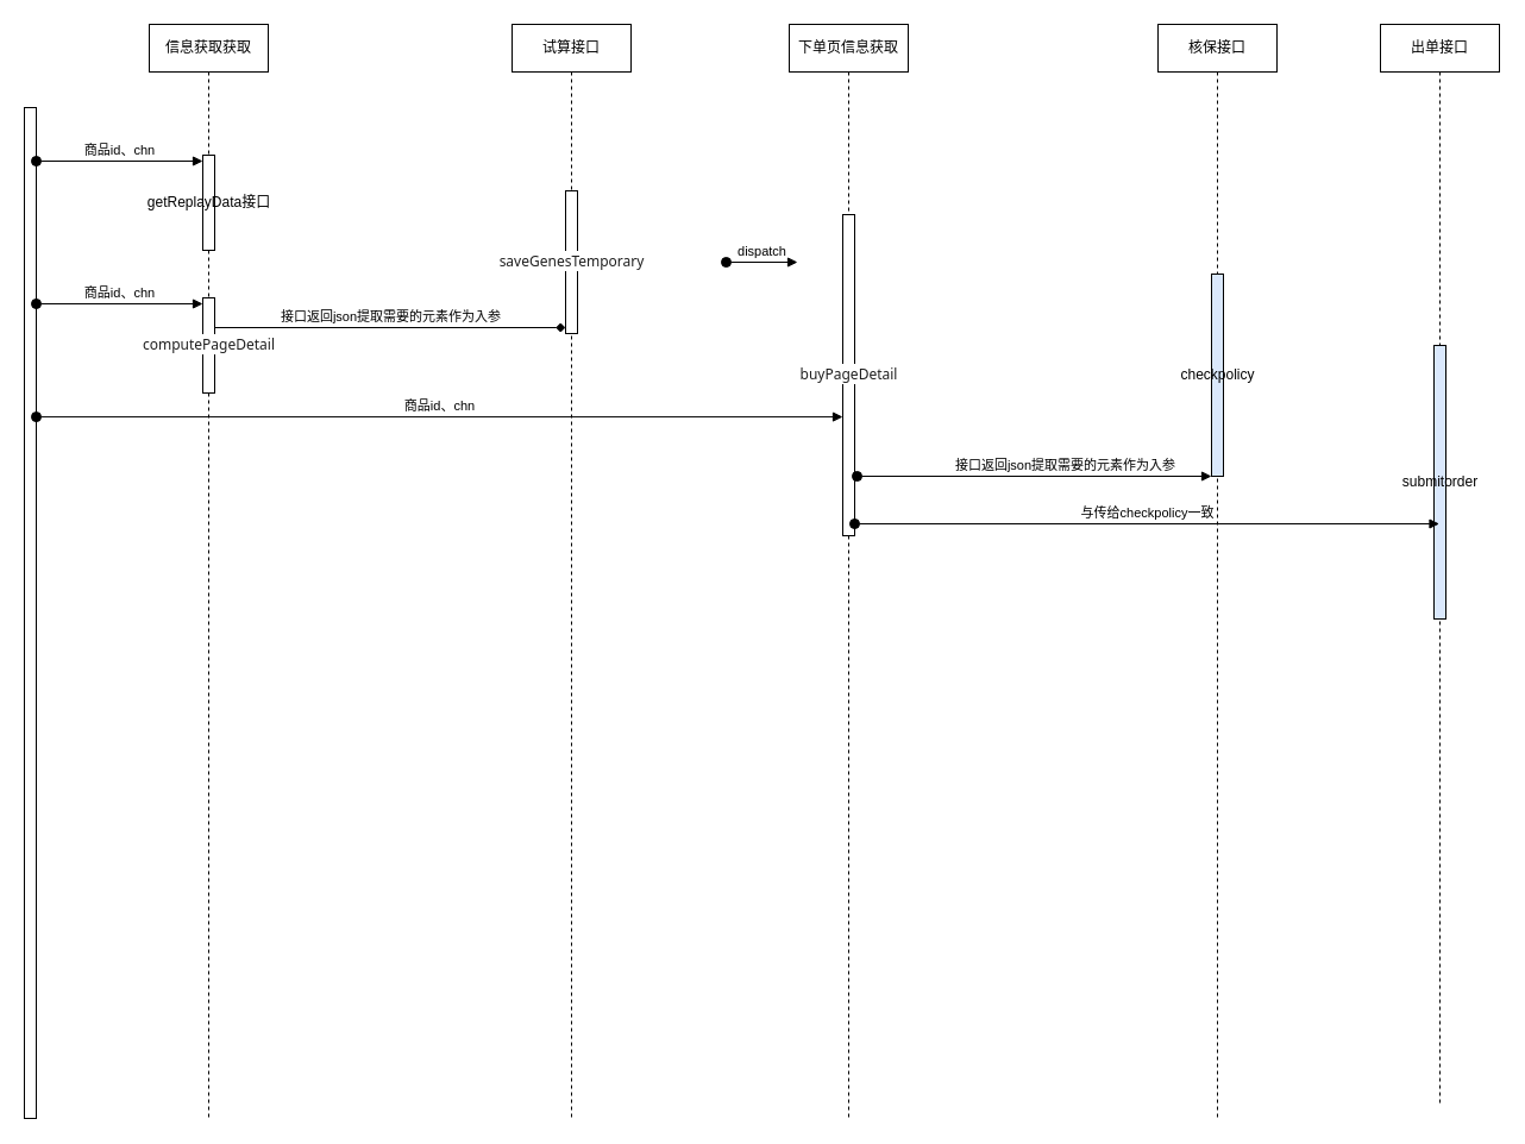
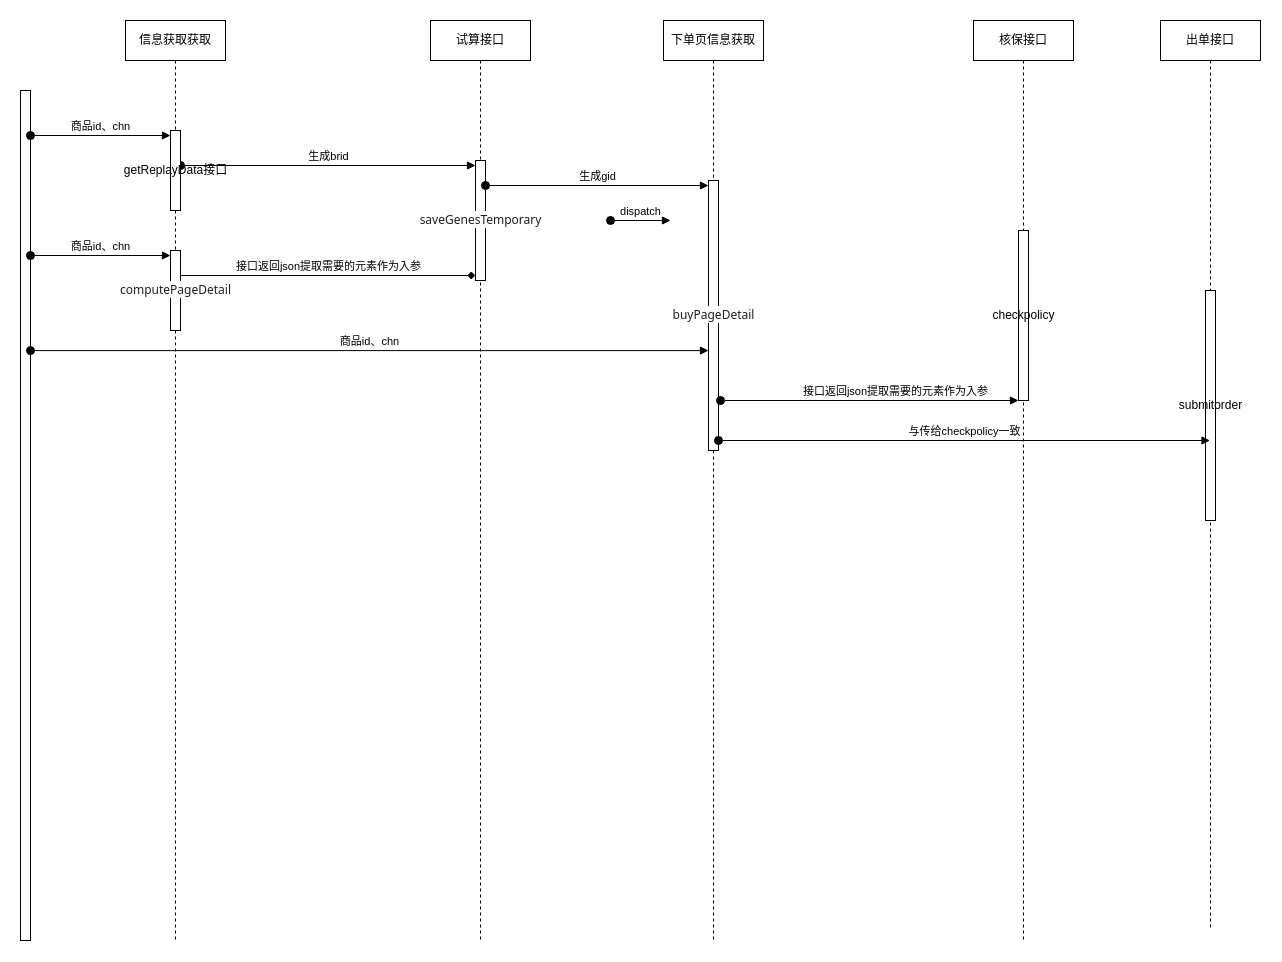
  <mxCell id="0" />
  <mxCell id="1" parent="0" />
  <mxCell id="2" value="" style="html=1;points=[[0,0,0,0,5],[0,1,0,0,-5],[1,0,0,0,5],[1,1,0,0,-5]];perimeter=orthogonalPerimeter;outlineConnect=0;targetShapes=umlLifeline;portConstraint=eastwest;newEdgeStyle={&quot;curved&quot;:0,&quot;rounded&quot;:0};" vertex="1" parent="1"><mxGeometry x="20" y="90" width="10" height="850" as="geometry" /></mxCell>
  <mxCell id="3" value="商品id、chn" style="html=1;verticalAlign=bottom;startArrow=oval;endArrow=block;startSize=8;curved=0;rounded=0;entryX=0;entryY=0;entryDx=0;entryDy=5;" edge="1" parent="1" target="7"><mxGeometry relative="1" as="geometry"><mxPoint x="30" y="135" as="sourcePoint" /><mxPoint as="offset" /></mxGeometry></mxCell>
+ <mxCell id="4" value="生成&lt;span style=&quot;background-color: light-dark(#ffffff, var(--ge-dark-color, #121212)); color: light-dark(rgb(0, 0, 0), rgb(255, 255, 255));&quot;&gt;brid&lt;/span&gt;" style="html=1;verticalAlign=bottom;startArrow=oval;endArrow=block;startSize=8;curved=0;rounded=0;entryX=0;entryY=0;entryDx=0;entryDy=5;" edge="1" parent="1" source="7" target="11"><mxGeometry relative="1" as="geometry"><mxPoint x="200" y="160" as="sourcePoint" /><mxPoint as="offset" /></mxGeometry></mxCell>
  <mxCell id="5" value="信息获取获取" style="shape=umlLifeline;perimeter=lifelinePerimeter;whiteSpace=wrap;html=1;container=1;dropTarget=0;collapsible=0;recursiveResize=0;outlineConnect=0;portConstraint=eastwest;newEdgeStyle={&quot;curved&quot;:0,&quot;rounded&quot;:0};" vertex="1" parent="1"><mxGeometry x="125" y="20" width="100" height="920" as="geometry" /></mxCell>
  <mxCell id="6" value="&lt;span style=&quot;color: rgb(31, 31, 31); font-family: system-ui, sans-serif; text-align: start; text-wrap-mode: wrap; background-color: rgb(255, 255, 255);&quot;&gt;computePageDetail&lt;/span&gt;" style="html=1;points=[[0,0,0,0,5],[0,1,0,0,-5],[1,0,0,0,5],[1,1,0,0,-5]];perimeter=orthogonalPerimeter;outlineConnect=0;targetShapes=umlLifeline;portConstraint=eastwest;newEdgeStyle={&quot;curved&quot;:0,&quot;rounded&quot;:0};" vertex="1" parent="5"><mxGeometry x="45" y="230" width="10" height="80" as="geometry" /></mxCell>
  <mxCell id="7" value="getReplayData接口" style="html=1;points=[[0,0,0,0,5],[0,1,0,0,-5],[1,0,0,0,5],[1,1,0,0,-5]];perimeter=orthogonalPerimeter;outlineConnect=0;targetShapes=umlLifeline;portConstraint=eastwest;newEdgeStyle={&quot;curved&quot;:0,&quot;rounded&quot;:0};" vertex="1" parent="5"><mxGeometry x="45" y="110" width="10" height="80" as="geometry" /></mxCell>
  <mxCell id="8" value="商品id、chn" style="html=1;verticalAlign=bottom;startArrow=oval;endArrow=block;startSize=8;curved=0;rounded=0;entryX=0;entryY=0;entryDx=0;entryDy=5;" edge="1" parent="1" source="2" target="6"><mxGeometry relative="1" as="geometry"><mxPoint x="100" y="255" as="sourcePoint" /></mxGeometry></mxCell>
  <mxCell id="9" value="接口返回json提取需要的元素作为入参" style="html=1;verticalAlign=bottom;endArrow=diamond;curved=0;rounded=0;entryX=0;entryY=1;entryDx=0;entryDy=-5;entryPerimeter=0;" edge="1" parent="1" source="6" target="11"><mxGeometry width="80" relative="1" as="geometry"><mxPoint x="470" y="200" as="sourcePoint" /><mxPoint x="550" y="200" as="targetPoint" /></mxGeometry></mxCell>
  <mxCell id="10" value="试算接口" style="shape=umlLifeline;perimeter=lifelinePerimeter;whiteSpace=wrap;html=1;container=1;dropTarget=0;collapsible=0;recursiveResize=0;outlineConnect=0;portConstraint=eastwest;newEdgeStyle={&quot;curved&quot;:0,&quot;rounded&quot;:0};" vertex="1" parent="1"><mxGeometry x="430" y="20" width="100" height="920" as="geometry" /></mxCell>
  <mxCell id="11" value="&lt;span style=&quot;color: rgb(31, 31, 31); font-family: system-ui, sans-serif; text-align: start; text-wrap-mode: wrap; background-color: rgb(255, 255, 255);&quot;&gt;saveGenesTemporary&lt;/span&gt;" style="html=1;points=[[0,0,0,0,5],[0,1,0,0,-5],[1,0,0,0,5],[1,1,0,0,-5]];perimeter=orthogonalPerimeter;outlineConnect=0;targetShapes=umlLifeline;portConstraint=eastwest;newEdgeStyle={&quot;curved&quot;:0,&quot;rounded&quot;:0};" vertex="1" parent="10"><mxGeometry x="45" y="140" width="10" height="120" as="geometry" /></mxCell>
  <mxCell id="12" value="下单页信息获取" style="shape=umlLifeline;perimeter=lifelinePerimeter;whiteSpace=wrap;html=1;container=1;dropTarget=0;collapsible=0;recursiveResize=0;outlineConnect=0;portConstraint=eastwest;newEdgeStyle={&quot;curved&quot;:0,&quot;rounded&quot;:0};" vertex="1" parent="1"><mxGeometry x="663" y="20" width="100" height="920" as="geometry" /></mxCell>
  <mxCell id="13" value="&lt;span style=&quot;color: rgb(31, 31, 31); font-family: system-ui, sans-serif; text-align: start; text-wrap-mode: wrap; background-color: rgb(255, 255, 255);&quot;&gt;buyPageDetail&lt;/span&gt;" style="html=1;points=[[0,0,0,0,5],[0,1,0,0,-5],[1,0,0,0,5],[1,1,0,0,-5]];perimeter=orthogonalPerimeter;outlineConnect=0;targetShapes=umlLifeline;portConstraint=eastwest;newEdgeStyle={&quot;curved&quot;:0,&quot;rounded&quot;:0};" vertex="1" parent="12"><mxGeometry x="45" y="160" width="10" height="270" as="geometry" /></mxCell>
+ <mxCell id="14" value="生成gid" style="html=1;verticalAlign=bottom;startArrow=oval;endArrow=block;startSize=8;curved=0;rounded=0;entryX=0;entryY=0;entryDx=0;entryDy=5;" edge="1" parent="1" source="11" target="13"><mxGeometry relative="1" as="geometry"><mxPoint x="520" y="190" as="sourcePoint" /></mxGeometry></mxCell>
  <mxCell id="15" value="商品id、chn" style="html=1;verticalAlign=bottom;startArrow=oval;startFill=1;endArrow=block;startSize=8;curved=0;rounded=0;exitX=1;exitY=0.306;exitDx=0;exitDy=0;exitPerimeter=0;" edge="1" parent="1" source="2" target="13"><mxGeometry width="60" relative="1" as="geometry"><mxPoint x="480" y="80" as="sourcePoint" /><mxPoint x="540" y="80" as="targetPoint" /></mxGeometry></mxCell>
  <mxCell id="16" value="核保接口" style="shape=umlLifeline;perimeter=lifelinePerimeter;whiteSpace=wrap;html=1;container=1;dropTarget=0;collapsible=0;recursiveResize=0;outlineConnect=0;portConstraint=eastwest;newEdgeStyle={&quot;curved&quot;:0,&quot;rounded&quot;:0};" vertex="1" parent="1"><mxGeometry x="973" y="20" width="100" height="920" as="geometry" /></mxCell>
- <mxCell id="17" value="checkpolicy" style="html=1;points=[[0,0,0,0,5],[0,1,0,0,-5],[1,0,0,0,5],[1,1,0,0,-5]];perimeter=orthogonalPerimeter;outlineConnect=0;targetShapes=umlLifeline;portConstraint=eastwest;newEdgeStyle={&quot;curved&quot;:0,&quot;rounded&quot;:0};fillColor=#dae8fc;" vertex="1" parent="16"><mxGeometry x="45" y="210" width="10" height="170" as="geometry" /></mxCell>
+ <mxCell id="17" value="checkpolicy" style="html=1;points=[[0,0,0,0,5],[0,1,0,0,-5],[1,0,0,0,5],[1,1,0,0,-5]];perimeter=orthogonalPerimeter;outlineConnect=0;targetShapes=umlLifeline;portConstraint=eastwest;newEdgeStyle={&quot;curved&quot;:0,&quot;rounded&quot;:0};" vertex="1" parent="16"><mxGeometry x="45" y="210" width="10" height="170" as="geometry" /></mxCell>
  <mxCell id="18" value="" style="html=1;verticalAlign=bottom;startArrow=oval;startFill=1;endArrow=block;startSize=8;curved=0;rounded=0;" edge="1" parent="1" target="17"><mxGeometry width="60" relative="1" as="geometry"><mxPoint x="720" y="400" as="sourcePoint" /><mxPoint x="990" y="290" as="targetPoint" /></mxGeometry></mxCell>
  <mxCell id="19" value="接口返回json提取需要的元素作为入参" style="edgeLabel;html=1;align=center;verticalAlign=middle;resizable=0;points=[];" vertex="1" connectable="0" parent="18"><mxGeometry x="-0.012" y="3" relative="1" as="geometry"><mxPoint x="27" y="-7" as="offset" /></mxGeometry></mxCell>
  <mxCell id="20" value="出单接口" style="shape=umlLifeline;perimeter=lifelinePerimeter;whiteSpace=wrap;html=1;container=1;dropTarget=0;collapsible=0;recursiveResize=0;outlineConnect=0;portConstraint=eastwest;newEdgeStyle={&quot;curved&quot;:0,&quot;rounded&quot;:0};" vertex="1" parent="1"><mxGeometry x="1160" y="20" width="100" height="910" as="geometry" /></mxCell>
- <mxCell id="21" value="submitorder" style="html=1;points=[[0,0,0,0,5],[0,1,0,0,-5],[1,0,0,0,5],[1,1,0,0,-5]];perimeter=orthogonalPerimeter;outlineConnect=0;targetShapes=umlLifeline;portConstraint=eastwest;newEdgeStyle={&quot;curved&quot;:0,&quot;rounded&quot;:0};fillColor=#dae8fc;" vertex="1" parent="20"><mxGeometry x="45" y="270" width="10" height="230" as="geometry" /></mxCell>
+ <mxCell id="21" value="submitorder" style="html=1;points=[[0,0,0,0,5],[0,1,0,0,-5],[1,0,0,0,5],[1,1,0,0,-5]];perimeter=orthogonalPerimeter;outlineConnect=0;targetShapes=umlLifeline;portConstraint=eastwest;newEdgeStyle={&quot;curved&quot;:0,&quot;rounded&quot;:0};" vertex="1" parent="20"><mxGeometry x="45" y="270" width="10" height="230" as="geometry" /></mxCell>
  <mxCell id="22" value="dispatch" style="html=1;verticalAlign=bottom;startArrow=oval;startFill=1;endArrow=block;startSize=8;curved=0;rounded=0;" edge="1" parent="1"><mxGeometry width="60" relative="1" as="geometry"><mxPoint x="610" y="220" as="sourcePoint" /><mxPoint x="670" y="220" as="targetPoint" /></mxGeometry></mxCell>
  <mxCell id="23" value="与传给checkpolicy一致" style="html=1;verticalAlign=bottom;startArrow=oval;startFill=1;endArrow=block;startSize=8;curved=0;rounded=0;" edge="1" parent="1"><mxGeometry width="60" relative="1" as="geometry"><mxPoint x="718" y="440" as="sourcePoint" /><mxPoint x="1209.5" y="440" as="targetPoint" /></mxGeometry></mxCell>
